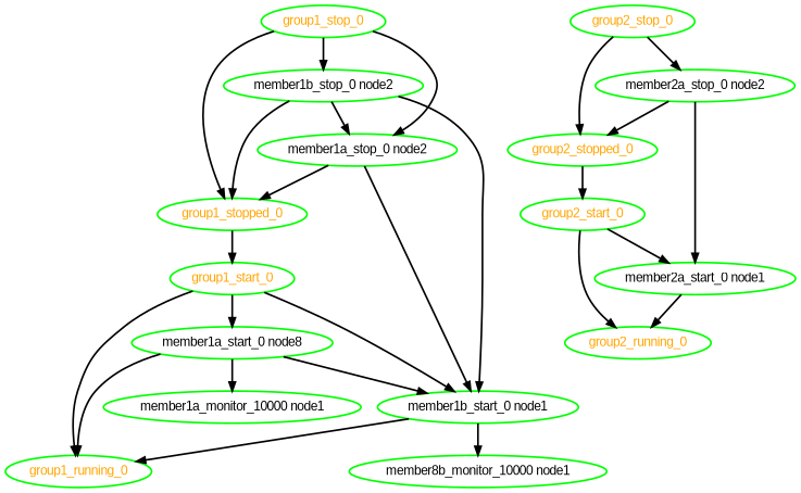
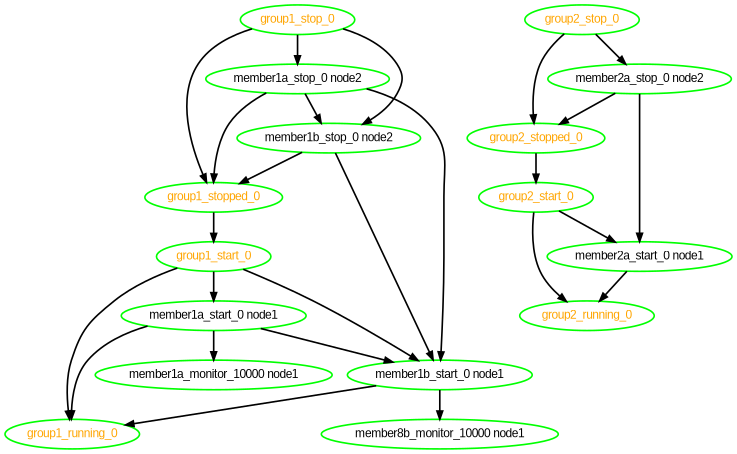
  digraph {
    fontname="Liberation Sans"
    node [color=green fontcolor=orange fontname="Liberation Sans" style=bold]
    edge [fontname="Liberation Sans" style=bold]
    group1_running_0
    group1_start_0
-   "member1a_start_0 node1" [fontcolor=black label="member1a_start_0 node8"]
+   "member1a_start_0 node1" [fontcolor=black]
    "member1b_start_0 node1" [fontcolor=black]
    "member1a_monitor_10000 node1" [fontcolor=black]
    n6 [fontcolor=black label="member8b_monitor_10000 node1"]
    group1_stop_0
    group1_stopped_0
    "member1a_stop_0 node2" [fontcolor=black]
    "member1b_stop_0 node2" [fontcolor=black]
    group2_running_0
    group2_start_0
    "member2a_start_0 node1" [fontcolor=black]
    group2_stop_0
    group2_stopped_0
    "member2a_stop_0 node2" [fontcolor=black]
    group1_start_0 -> group1_running_0
    group1_start_0 -> "member1a_start_0 node1"
    group1_start_0 -> "member1b_start_0 node1"
    "member1a_start_0 node1" -> group1_running_0
    "member1a_start_0 node1" -> "member1b_start_0 node1"
    "member1a_start_0 node1" -> "member1a_monitor_10000 node1"
    "member1b_start_0 node1" -> group1_running_0
    "member1b_start_0 node1" -> n6
    group1_stop_0 -> group1_stopped_0
    group1_stop_0 -> "member1a_stop_0 node2"
    group1_stop_0 -> "member1b_stop_0 node2"
    group1_stopped_0 -> group1_start_0
    "member1a_stop_0 node2" -> "member1b_start_0 node1"
    "member1a_stop_0 node2" -> group1_stopped_0
    "member1b_stop_0 node2" -> "member1b_start_0 node1"
    "member1b_stop_0 node2" -> group1_stopped_0
-   "member1b_stop_0 node2" -> "member1a_stop_0 node2"
+   "member1a_stop_0 node2" -> "member1b_stop_0 node2"
    group2_start_0 -> group2_running_0
    group2_start_0 -> "member2a_start_0 node1"
    "member2a_start_0 node1" -> group2_running_0
    group2_stop_0 -> group2_stopped_0
    group2_stop_0 -> "member2a_stop_0 node2"
    group2_stopped_0 -> group2_start_0
    "member2a_stop_0 node2" -> "member2a_start_0 node1"
    "member2a_stop_0 node2" -> group2_stopped_0
  }
